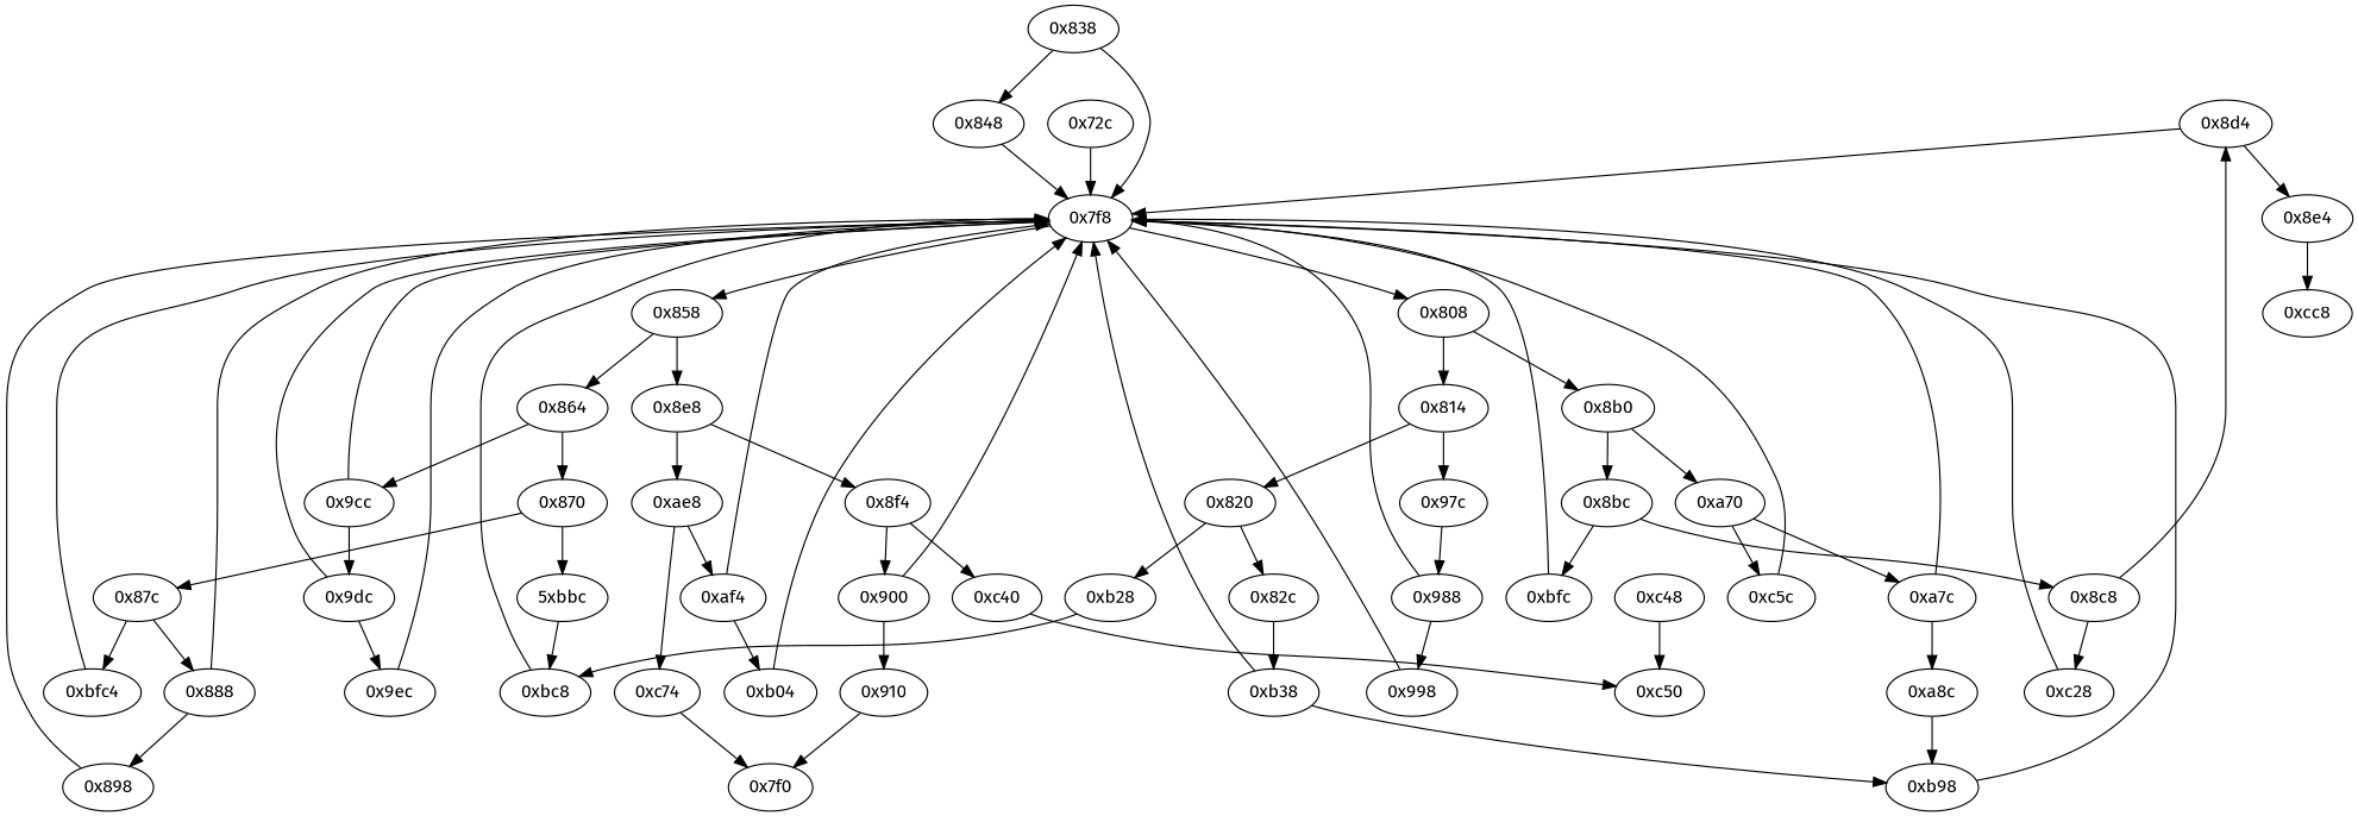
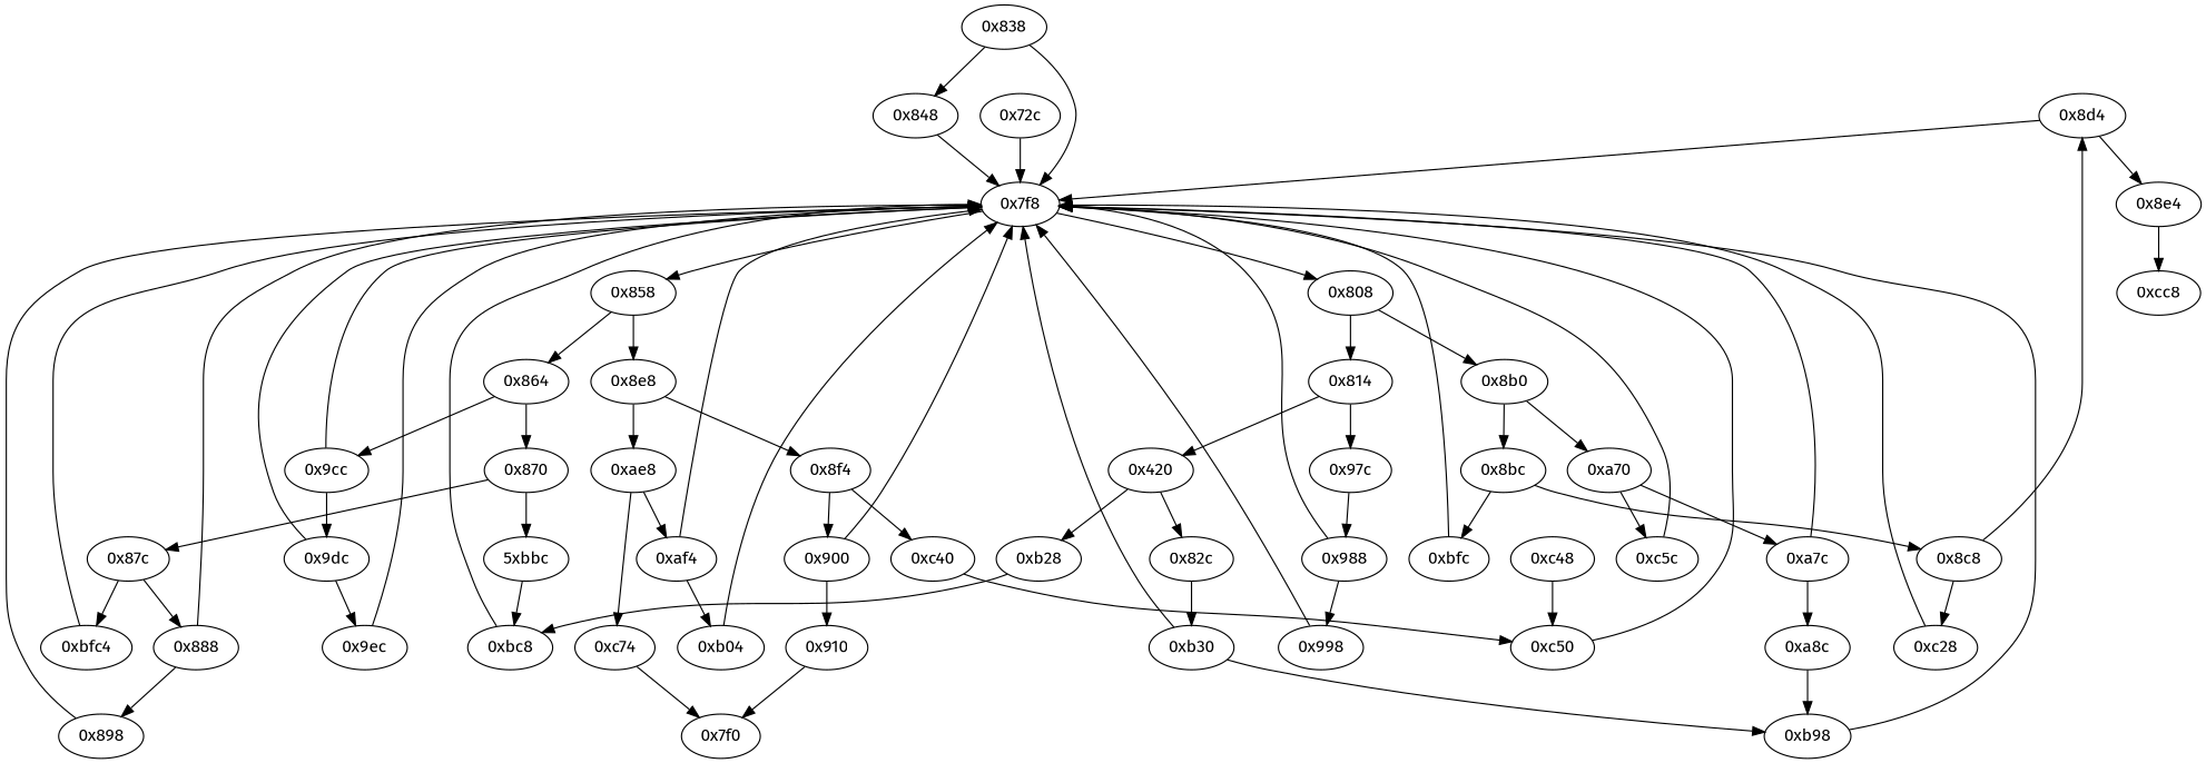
  strict digraph {
    fontname="Fira Sans"
    node [fontname="Fira Sans" opcode="[u'ldr', u'cmp', u'b']"]
    edge [fontname="Fira Sans"]
    "0x8d4" [opcode="[u'ldr', u'cmp', u'mov', u'b']"]
    "0x8c8"
    "0xc28" [opcode="[u'mov', u'str', u'mov', u'str', u'ldr', u'b']"]
    "0x7f8" [opcode="[u'mov', u'ldr', u'cmp', u'b']"]
    "0x8e4" [opcode="[u'b']"]
    "0x808"
    "0x858"
    "0xcc8" [opcode="[u'ldr', u'ldr', u'ldr', u'ldr', u'sub', u'ldr', u'sub', u'pop']"]
    n9 [label="0xbfc4" opcode="[u'ldrb', u'ldrb', u'mov', u'cmp', u'mov', u'cmp', u'mov', u'teq', u'mov', u'b']"]
    "0x87c"
    "0x888" [opcode="[u'ldr', u'cmp', u'mov', u'b']"]
    "0x898" [opcode="[u'ldr', u'ldr', u'bl', u'bl', u'ldr', u'b']"]
    "0x9cc" [opcode="[u'ldr', u'cmp', u'mov', u'b']"]
    "0x9dc" [opcode="[u'ldr', u'cmp', u'mov', u'b']"]
    "0x9ec" [opcode="[u'sub', u'mov', u'str', u'ldr', u'mvn', u'mov', u'cmp', u'mov', u'mov', u'strb', u'ldr', u'ldr', u'ldr', u'ldr', u'cmp', u'mov', u'sub', u'mul', u'mvn', u'mov', u'orr', u'ldr', u'cmn', u'mov', u'teq', u'mov', u'mvn', u'mov', u'cmn', u'mov', u'cmp', u'mov', u'b']"]
    "0x8b0"
    "0x814"
    "0x864"
    "0x8e8"
    "0xb28" [opcode="[u'ldrb', u'ldr', u'ldr', u'b']"]
    "0xbc8" [opcode="[u'cmp', u'mov', u'b']"]
    "0xb04" [opcode="[u'mov', u'bl', u'ldr', u'add', u'str', u'ldr', u'str', u'ldr', u'b']"]
    "0x988" [opcode="[u'ldr', u'cmp', u'mov', u'b']"]
    "0x998" [opcode="[u'ldr', u'ldr', u'bl', u'ldr', u'rsb', u'rsb', u'str', u'ldr', u'rsb', u'rsb', u'str', u'mov', u'b']"]
    "0x8bc"
    "0xa70"
    "0xbfc" [opcode="[u'ldr', u'str', u'ldr', u'str', u'ldr', u'ldr', u'ldr', u'ldr', u'cmp', u'mov', u'b']"]
    "0xa7c" [opcode="[u'ldr', u'cmp', u'mov', u'b']"]
    "0xc5c" [opcode="[u'mov', u'str', u'ldr', u'str', u'mov', u'b']"]
    "0xa8c" [opcode="[u'ldr', u'ldr', u'ldr', u'cmp', u'mov', u'mov', u'strb', u'ldr', u'ldr', u'ldr', u'add', u'sub', u'sub', u'mul', u'eor', u'and', u'ldr', u'ldr', u'mov', u'mov', u'cmp', u'mov', u'b']"]
    "0xb98" [opcode="[u'cmp', u'mov', u'mov', u'cmp', u'mov', u'mov', u'teq', u'mov', u'b']"]
    "0x870"
    n33 [label="5xbbc" opcode="[u'ldrb', u'ldr', u'ldr']"]
    "0xc50" [opcode="[u'str', u'mov', u'b']"]
    "0x848" [opcode="[u'ldr', u'ldr', u'ldr', u'b']"]
-   "0x820"
+   "0x820" [label="0x420"]
    "0x82c"
-   "0xb38" [opcode="[u'ldr', u'str', u'ldr', u'ldr', u'bl', u'bl', u'ldr', u'ldr', u'ldr', u'ldrb', u'str', u'ldr', u'ldr', u'rsb', u'mvn', u'mul', u'eor', u'and', u'ldr', u'ldr', u'mov', u'mov', u'cmp', u'mov']"]
+   "0xb38" [opcode="[u'ldr', u'str', u'ldr', u'ldr', u'bl', u'bl', u'ldr', u'ldr', u'ldr', u'ldrb', u'str', u'ldr', u'ldr', u'rsb', u'mvn', u'mul', u'eor', u'and', u'ldr', u'ldr', u'mov', u'mov', u'cmp', u'mov']" label="0xb30"]
    "0x838" [opcode="[u'ldr', u'cmp', u'mov', u'b']"]
    "0x900" [opcode="[u'ldr', u'cmp', u'mov', u'b']"]
    "0x910" [opcode="[u'ldr', u'str', u'ldr', u'str', u'ldr', u'ldr', u'ldr', u'ldr', u'add', u'sub', u'sub', u'mul', u'eor', u'and', u'ldr', u'mov', u'mov', u'ldr', u'cmp', u'mov', u'cmp', u'mov', u'mov', u'cmp', u'mov', u'mov', u'b']"]
    "0x7f0" [opcode="[u'teq', u'mov']"]
    "0x97c"
    "0xc74" [opcode="[u'ldr', u'ldr', u'ldr', u'rsb', u'mvn', u'mul', u'mvn', u'ldr', u'orr', u'mov', u'cmn', u'mov', u'ldr', u'cmp', u'mov', u'mov', u'mov', u'cmn', u'mov', u'mov', u'b']"]
    "0xae8"
    "0xaf4" [opcode="[u'ldr', u'cmp', u'mov', u'b']"]
    "0xc48" [opcode="[u'ldr', u'mov']"]
    "0x72c" [opcode="[u'push', u'add', u'sub', u'str', u'ldr', u'str', u'mvn', u'ldr', u'ldr', u'str', u'ldr', u'ldr', u'rsb', u'mvn', u'mul', u'mov', u'mvn', u'ldr', u'orr', u'cmn', u'mov', u'mov', u'ldr', u'strb', u'cmp', u'mov', u'strb', u'ldr', u'ldr', u'ldr', u'ldr', u'ldr', u'ldr', u'ldr', u'str', u'ldr', u'ldr', u'str', u'ldr', u'str', u'ldr', u'add', u'str', u'str', u'str', u'str', u'str', u'str', u'b']"]
    "0x8f4"
    "0xc40" [opcode="[u'mov', u'b']"]
    "0x8d4" -> "0x7f8"
    "0x8d4" -> "0x8e4"
    "0x8c8" -> "0x8d4"
    "0x8c8" -> "0xc28"
    "0xc28" -> "0x7f8"
    "0x7f8" -> "0x808"
    "0x7f8" -> "0x858"
    "0x8e4" -> "0xcc8"
    "0x808" -> "0x8b0"
    "0x808" -> "0x814"
    "0x858" -> "0x864"
    "0x858" -> "0x8e8"
    n9 -> "0x7f8"
    "0x87c" -> n9
    "0x87c" -> "0x888"
    "0x888" -> "0x7f8"
    "0x888" -> "0x898"
    "0x898" -> "0x7f8"
    "0x9cc" -> "0x7f8"
    "0x9cc" -> "0x9dc"
    "0x9dc" -> "0x7f8"
    "0x9dc" -> "0x9ec"
    "0x9ec" -> "0x7f8"
    "0x8b0" -> "0x8bc"
    "0x8b0" -> "0xa70"
    "0x814" -> "0x820"
    "0x814" -> "0x97c"
    "0x864" -> "0x9cc"
    "0x864" -> "0x870"
    "0x8e8" -> "0xae8"
    "0x8e8" -> "0x8f4"
    "0xb28" -> "0xbc8"
    "0xbc8" -> "0x7f8"
    "0xb04" -> "0x7f8"
    "0x988" -> "0x7f8"
    "0x988" -> "0x998"
    "0x998" -> "0x7f8"
    "0x8bc" -> "0x8c8"
    "0x8bc" -> "0xbfc"
    "0xa70" -> "0xa7c"
    "0xa70" -> "0xc5c"
    "0xbfc" -> "0x7f8"
    "0xa7c" -> "0x7f8"
    "0xa7c" -> "0xa8c"
    "0xc5c" -> "0x7f8"
    "0xa8c" -> "0xb98"
    "0xb98" -> "0x7f8"
    "0x870" -> "0x87c"
    "0x870" -> n33
    n33 -> "0xbc8"
+   "0xc50" -> "0x7f8"
    "0x848" -> "0x7f8"
    "0x820" -> "0xb28"
    "0x820" -> "0x82c"
    "0x82c" -> "0xb38"
    "0xb38" -> "0x7f8"
    "0xb38" -> "0xb98"
    "0x838" -> "0x7f8"
    "0x838" -> "0x848"
    "0x900" -> "0x7f8"
    "0x900" -> "0x910"
    "0x910" -> "0x7f0"
    "0x97c" -> "0x988"
    "0xc74" -> "0x7f0"
    "0xae8" -> "0xc74"
    "0xae8" -> "0xaf4"
    "0xaf4" -> "0x7f8"
    "0xaf4" -> "0xb04"
    "0xc48" -> "0xc50"
    "0x72c" -> "0x7f8"
    "0x8f4" -> "0x900"
    "0x8f4" -> "0xc40"
    "0xc40" -> "0xc50"
  }
